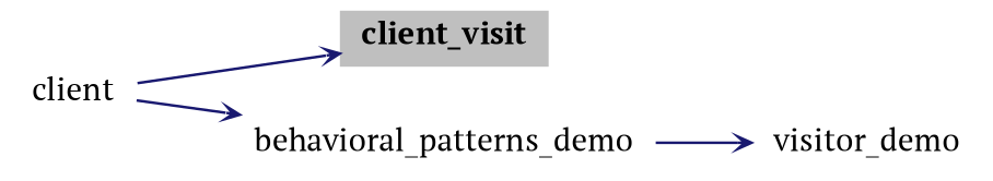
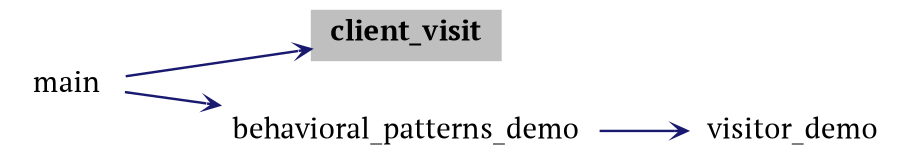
  digraph {
    fontname="PT Serif"
    rankdir=RL
    node [color=black fontname="PT Serif" fontsize=12 shape=plaintext]
    edge [arrowhead=open arrowsize=0.5 arrowtail=open color=midnightblue dir=back fontname="PT Serif" fontsize=15 labelfontsize=15 style=solid]
    n1 [fillcolor=grey75 fontcolor=black height=0.2 label=<<b>client_visit</b>> style=filled width=0.4]
-   n2 [height=0.2 label=client width=0.4]
+   n2 [height=0.2 label=main width=0.4]
    n3 [height=0.2 label=visitor_demo width=0.4]
    n4 [height=0.2 label=behavioral_patterns_demo width=0.4]
    n1 -> n2
    n3 -> n4
    n4 -> n2
  }
